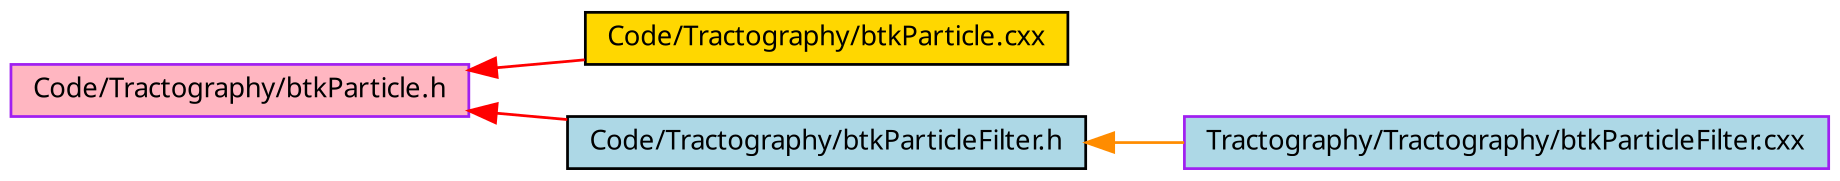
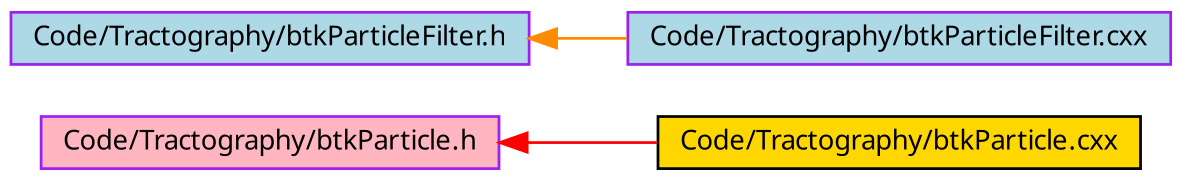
  digraph {
    rankdir=LR
    node [color=purple fillcolor=lightblue fontname="FreeSans.ttf" fontsize=10 shape=record style=filled]
    edge [color=red dir=back fontname="FreeSans.ttf" fontsize=10 labelfontname="FreeSans.ttf" labelfontsize=10 style=solid]
    n1 [fillcolor=lightpink fontcolor=black height=0.2 label="Code/Tractography/btkParticle.h" width=0.4]
    n2 [color=black fillcolor=gold height=0.2 label="Code/Tractography/btkParticle.cxx" width=0.4]
-   n3 [color=black height=0.2 label="Code/Tractography/btkParticleFilter.h" width=0.4]
-   n4 [height=0.2 label="Tractography/Tractography/btkParticleFilter.cxx" width=0.4]
+   n3 [height=0.2 label="Code/Tractography/btkParticleFilter.h" width=0.4]
+   n4 [height=0.2 label="Code/Tractography/btkParticleFilter.cxx" width=0.4]
    n1 -> n2
-   n1 -> n3
    n3 -> n4 [color=darkorange]
  }
